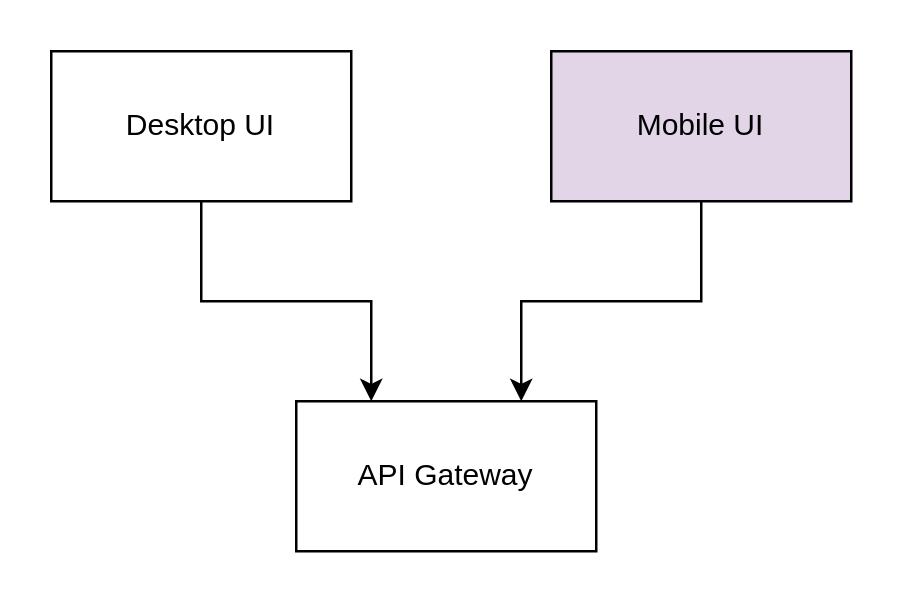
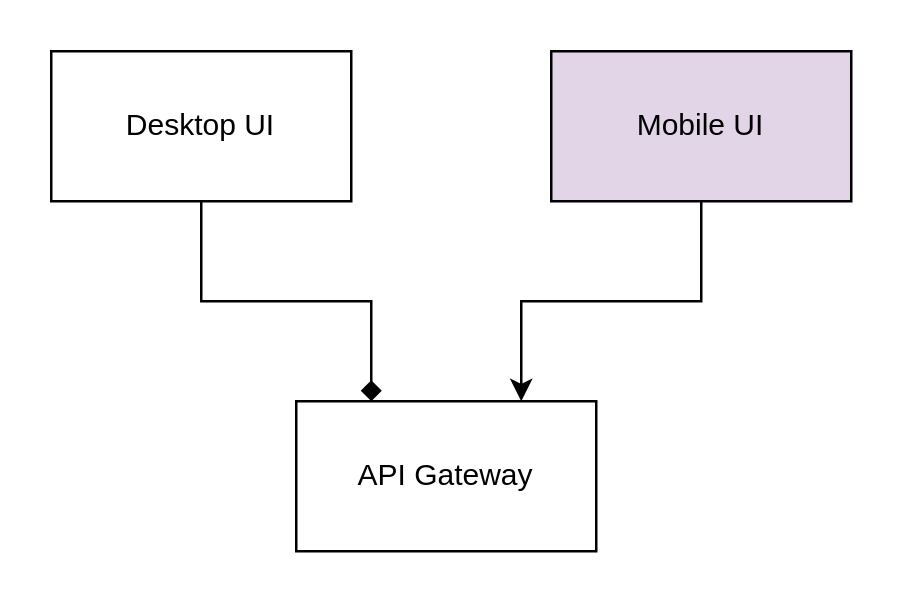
  <mxCell id="0" />
  <mxCell id="1" parent="0" />
- <mxCell id="2" value="" style="edgeStyle=orthogonalEdgeStyle;rounded=0;orthogonalLoop=1;jettySize=auto;html=1;entryX=0.25;entryY=0;entryDx=0;entryDy=0;" edge="1" parent="1" source="3" target="6"><mxGeometry relative="1" as="geometry" /></mxCell>
+ <mxCell id="2" value="" style="edgeStyle=orthogonalEdgeStyle;rounded=0;orthogonalLoop=1;jettySize=auto;html=1;entryX=0.25;entryY=0;entryDx=0;entryDy=0;endArrow=diamond;" edge="1" parent="1" source="3" target="6"><mxGeometry relative="1" as="geometry" /></mxCell>
  <mxCell id="3" value="Desktop UI" style="rounded=0;whiteSpace=wrap;html=1;" vertex="1" parent="1"><mxGeometry x="20" y="20" width="120" height="60" as="geometry" /></mxCell>
  <mxCell id="4" value="" style="edgeStyle=orthogonalEdgeStyle;rounded=0;orthogonalLoop=1;jettySize=auto;html=1;entryX=0.75;entryY=0;entryDx=0;entryDy=0;" edge="1" parent="1" source="5" target="6"><mxGeometry relative="1" as="geometry"><mxPoint x="280" y="160" as="targetPoint" /></mxGeometry></mxCell>
  <mxCell id="5" value="Mobile UI" style="whiteSpace=wrap;html=1;rounded=0;fillColor=#e1d5e7;" vertex="1" parent="1"><mxGeometry x="220" y="20" width="120" height="60" as="geometry" /></mxCell>
  <mxCell id="6" value="API Gateway" style="whiteSpace=wrap;html=1;rounded=0;" vertex="1" parent="1"><mxGeometry x="118" y="160" width="120" height="60" as="geometry" /></mxCell>
